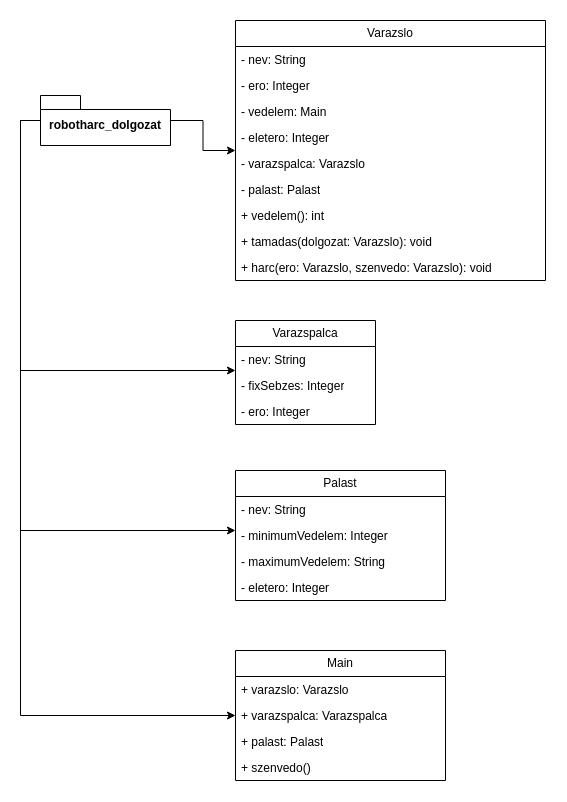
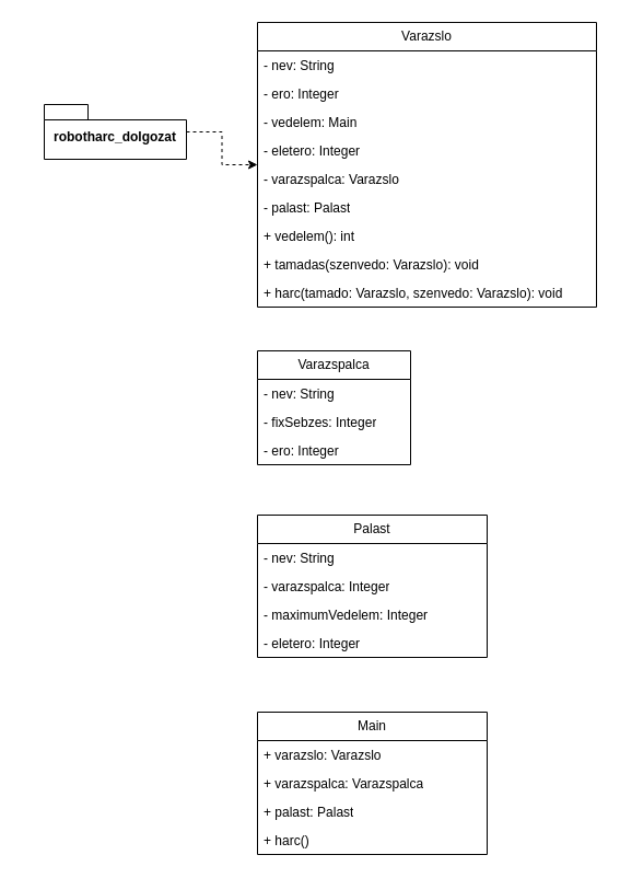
  <mxCell id="0" />
  <mxCell id="1" parent="0" />
- <mxCell id="2" style="edgeStyle=orthogonalEdgeStyle;rounded=0;orthogonalLoop=1;jettySize=auto;html=1;" edge="1" parent="1" source="6" target="7"><mxGeometry relative="1" as="geometry" /></mxCell>
- <mxCell id="3" style="edgeStyle=orthogonalEdgeStyle;rounded=0;orthogonalLoop=1;jettySize=auto;html=1;" edge="1" parent="1" source="6" target="17"><mxGeometry relative="1" as="geometry"><Array as="points"><mxPoint x="20" y="370" /></Array></mxGeometry></mxCell>
- <mxCell id="4" style="edgeStyle=orthogonalEdgeStyle;rounded=0;orthogonalLoop=1;jettySize=auto;html=1;" edge="1" parent="1" source="6" target="21"><mxGeometry relative="1" as="geometry"><Array as="points"><mxPoint x="20" y="530" /></Array></mxGeometry></mxCell>
- <mxCell id="5" style="edgeStyle=orthogonalEdgeStyle;rounded=0;orthogonalLoop=1;jettySize=auto;html=1;" edge="1" parent="1" source="6" target="26"><mxGeometry relative="1" as="geometry"><Array as="points"><mxPoint x="20" y="715" /></Array></mxGeometry></mxCell>
+ <mxCell id="2" style="edgeStyle=orthogonalEdgeStyle;rounded=0;orthogonalLoop=1;jettySize=auto;html=1;dashed=1;" edge="1" parent="1" source="6" target="7"><mxGeometry relative="1" as="geometry" /></mxCell>
  <mxCell id="6" value="robotharc_dolgozat" style="shape=folder;fontStyle=1;spacingTop=10;tabWidth=40;tabHeight=14;tabPosition=left;html=1;whiteSpace=wrap;" vertex="1" parent="1"><mxGeometry x="40" y="95" width="130" height="50" as="geometry" /></mxCell>
  <mxCell id="7" value="Varazslo" style="swimlane;fontStyle=0;childLayout=stackLayout;horizontal=1;startSize=26;fillColor=none;horizontalStack=0;resizeParent=1;resizeParentMax=0;resizeLast=0;collapsible=1;marginBottom=0;whiteSpace=wrap;html=1;" vertex="1" parent="1"><mxGeometry x="235" y="20" width="310" height="260" as="geometry" /></mxCell>
  <mxCell id="8" value="- nev: String" style="text;strokeColor=none;fillColor=none;align=left;verticalAlign=top;spacingLeft=4;spacingRight=4;overflow=hidden;rotatable=0;points=[[0,0.5],[1,0.5]];portConstraint=eastwest;whiteSpace=wrap;html=1;" vertex="1" parent="7"><mxGeometry y="26" width="310" height="26" as="geometry" /></mxCell>
  <mxCell id="9" value="- ero: Integer" style="text;strokeColor=none;fillColor=none;align=left;verticalAlign=top;spacingLeft=4;spacingRight=4;overflow=hidden;rotatable=0;points=[[0,0.5],[1,0.5]];portConstraint=eastwest;whiteSpace=wrap;html=1;" vertex="1" parent="7"><mxGeometry y="52" width="310" height="26" as="geometry" /></mxCell>
  <mxCell id="10" value="- vedelem: Main" style="text;strokeColor=none;fillColor=none;align=left;verticalAlign=top;spacingLeft=4;spacingRight=4;overflow=hidden;rotatable=0;points=[[0,0.5],[1,0.5]];portConstraint=eastwest;whiteSpace=wrap;html=1;" vertex="1" parent="7"><mxGeometry y="78" width="310" height="26" as="geometry" /></mxCell>
  <mxCell id="11" value="- eletero: Integer" style="text;strokeColor=none;fillColor=none;align=left;verticalAlign=top;spacingLeft=4;spacingRight=4;overflow=hidden;rotatable=0;points=[[0,0.5],[1,0.5]];portConstraint=eastwest;whiteSpace=wrap;html=1;" vertex="1" parent="7"><mxGeometry y="104" width="310" height="26" as="geometry" /></mxCell>
  <mxCell id="12" value="- varazspalca: Varazslo" style="text;strokeColor=none;fillColor=none;align=left;verticalAlign=top;spacingLeft=4;spacingRight=4;overflow=hidden;rotatable=0;points=[[0,0.5],[1,0.5]];portConstraint=eastwest;whiteSpace=wrap;html=1;" vertex="1" parent="7"><mxGeometry y="130" width="310" height="26" as="geometry" /></mxCell>
  <mxCell id="13" value="- palast: Palast" style="text;strokeColor=none;fillColor=none;align=left;verticalAlign=top;spacingLeft=4;spacingRight=4;overflow=hidden;rotatable=0;points=[[0,0.5],[1,0.5]];portConstraint=eastwest;whiteSpace=wrap;html=1;" vertex="1" parent="7"><mxGeometry y="156" width="310" height="26" as="geometry" /></mxCell>
  <mxCell id="14" value="+ vedelem(): int" style="text;strokeColor=none;fillColor=none;align=left;verticalAlign=top;spacingLeft=4;spacingRight=4;overflow=hidden;rotatable=0;points=[[0,0.5],[1,0.5]];portConstraint=eastwest;whiteSpace=wrap;html=1;" vertex="1" parent="7"><mxGeometry y="182" width="310" height="26" as="geometry" /></mxCell>
- <mxCell id="15" value="+ tamadas(dolgozat: Varazslo): void" style="text;strokeColor=none;fillColor=none;align=left;verticalAlign=top;spacingLeft=4;spacingRight=4;overflow=hidden;rotatable=0;points=[[0,0.5],[1,0.5]];portConstraint=eastwest;whiteSpace=wrap;html=1;" vertex="1" parent="7"><mxGeometry y="208" width="310" height="26" as="geometry" /></mxCell>
- <mxCell id="16" value="+ harc(ero: Varazslo, szenvedo: Varazslo): void" style="text;strokeColor=none;fillColor=none;align=left;verticalAlign=top;spacingLeft=4;spacingRight=4;overflow=hidden;rotatable=0;points=[[0,0.5],[1,0.5]];portConstraint=eastwest;whiteSpace=wrap;html=1;" vertex="1" parent="7"><mxGeometry y="234" width="310" height="26" as="geometry" /></mxCell>
+ <mxCell id="15" value="+ tamadas(szenvedo: Varazslo): void" style="text;strokeColor=none;fillColor=none;align=left;verticalAlign=top;spacingLeft=4;spacingRight=4;overflow=hidden;rotatable=0;points=[[0,0.5],[1,0.5]];portConstraint=eastwest;whiteSpace=wrap;html=1;" vertex="1" parent="7"><mxGeometry y="208" width="310" height="26" as="geometry" /></mxCell>
+ <mxCell id="16" value="+ harc(tamado: Varazslo, szenvedo: Varazslo): void" style="text;strokeColor=none;fillColor=none;align=left;verticalAlign=top;spacingLeft=4;spacingRight=4;overflow=hidden;rotatable=0;points=[[0,0.5],[1,0.5]];portConstraint=eastwest;whiteSpace=wrap;html=1;" vertex="1" parent="7"><mxGeometry y="234" width="310" height="26" as="geometry" /></mxCell>
  <mxCell id="17" value="Varazspalca" style="swimlane;fontStyle=0;childLayout=stackLayout;horizontal=1;startSize=26;fillColor=none;horizontalStack=0;resizeParent=1;resizeParentMax=0;resizeLast=0;collapsible=1;marginBottom=0;whiteSpace=wrap;html=1;" vertex="1" parent="1"><mxGeometry x="235" y="320" width="140" height="104" as="geometry" /></mxCell>
  <mxCell id="18" value="- nev: String" style="text;strokeColor=none;fillColor=none;align=left;verticalAlign=top;spacingLeft=4;spacingRight=4;overflow=hidden;rotatable=0;points=[[0,0.5],[1,0.5]];portConstraint=eastwest;whiteSpace=wrap;html=1;" vertex="1" parent="17"><mxGeometry y="26" width="140" height="26" as="geometry" /></mxCell>
  <mxCell id="19" value="- fixSebzes: Integer" style="text;strokeColor=none;fillColor=none;align=left;verticalAlign=top;spacingLeft=4;spacingRight=4;overflow=hidden;rotatable=0;points=[[0,0.5],[1,0.5]];portConstraint=eastwest;whiteSpace=wrap;html=1;" vertex="1" parent="17"><mxGeometry y="52" width="140" height="26" as="geometry" /></mxCell>
  <mxCell id="20" value="- ero: Integer" style="text;strokeColor=none;fillColor=none;align=left;verticalAlign=top;spacingLeft=4;spacingRight=4;overflow=hidden;rotatable=0;points=[[0,0.5],[1,0.5]];portConstraint=eastwest;whiteSpace=wrap;html=1;" vertex="1" parent="17"><mxGeometry y="78" width="140" height="26" as="geometry" /></mxCell>
  <mxCell id="21" value="Palast" style="swimlane;fontStyle=0;childLayout=stackLayout;horizontal=1;startSize=26;fillColor=none;horizontalStack=0;resizeParent=1;resizeParentMax=0;resizeLast=0;collapsible=1;marginBottom=0;whiteSpace=wrap;html=1;" vertex="1" parent="1"><mxGeometry x="235" y="470" width="210" height="130" as="geometry" /></mxCell>
  <mxCell id="22" value="- nev: String" style="text;strokeColor=none;fillColor=none;align=left;verticalAlign=top;spacingLeft=4;spacingRight=4;overflow=hidden;rotatable=0;points=[[0,0.5],[1,0.5]];portConstraint=eastwest;whiteSpace=wrap;html=1;" vertex="1" parent="21"><mxGeometry y="26" width="210" height="26" as="geometry" /></mxCell>
- <mxCell id="23" value="- minimumVedelem: Integer" style="text;strokeColor=none;fillColor=none;align=left;verticalAlign=top;spacingLeft=4;spacingRight=4;overflow=hidden;rotatable=0;points=[[0,0.5],[1,0.5]];portConstraint=eastwest;whiteSpace=wrap;html=1;" vertex="1" parent="21"><mxGeometry y="52" width="210" height="26" as="geometry" /></mxCell>
- <mxCell id="24" value="- maximumVedelem: String" style="text;strokeColor=none;fillColor=none;align=left;verticalAlign=top;spacingLeft=4;spacingRight=4;overflow=hidden;rotatable=0;points=[[0,0.5],[1,0.5]];portConstraint=eastwest;whiteSpace=wrap;html=1;" vertex="1" parent="21"><mxGeometry y="78" width="210" height="26" as="geometry" /></mxCell>
+ <mxCell id="23" value="- varazspalca: Integer" style="text;strokeColor=none;fillColor=none;align=left;verticalAlign=top;spacingLeft=4;spacingRight=4;overflow=hidden;rotatable=0;points=[[0,0.5],[1,0.5]];portConstraint=eastwest;whiteSpace=wrap;html=1;" vertex="1" parent="21"><mxGeometry y="52" width="210" height="26" as="geometry" /></mxCell>
+ <mxCell id="24" value="- maximumVedelem: Integer" style="text;strokeColor=none;fillColor=none;align=left;verticalAlign=top;spacingLeft=4;spacingRight=4;overflow=hidden;rotatable=0;points=[[0,0.5],[1,0.5]];portConstraint=eastwest;whiteSpace=wrap;html=1;" vertex="1" parent="21"><mxGeometry y="78" width="210" height="26" as="geometry" /></mxCell>
  <mxCell id="25" value="- eletero: Integer" style="text;strokeColor=none;fillColor=none;align=left;verticalAlign=top;spacingLeft=4;spacingRight=4;overflow=hidden;rotatable=0;points=[[0,0.5],[1,0.5]];portConstraint=eastwest;whiteSpace=wrap;html=1;" vertex="1" parent="21"><mxGeometry y="104" width="210" height="26" as="geometry" /></mxCell>
  <mxCell id="26" value="Main" style="swimlane;fontStyle=0;childLayout=stackLayout;horizontal=1;startSize=26;fillColor=none;horizontalStack=0;resizeParent=1;resizeParentMax=0;resizeLast=0;collapsible=1;marginBottom=0;whiteSpace=wrap;html=1;" vertex="1" parent="1"><mxGeometry x="235" y="650" width="210" height="130" as="geometry" /></mxCell>
  <mxCell id="27" value="+ varazslo: Varazslo" style="text;strokeColor=none;fillColor=none;align=left;verticalAlign=top;spacingLeft=4;spacingRight=4;overflow=hidden;rotatable=0;points=[[0,0.5],[1,0.5]];portConstraint=eastwest;whiteSpace=wrap;html=1;" vertex="1" parent="26"><mxGeometry y="26" width="210" height="26" as="geometry" /></mxCell>
  <mxCell id="28" value="+ varazspalca: Varazspalca" style="text;strokeColor=none;fillColor=none;align=left;verticalAlign=top;spacingLeft=4;spacingRight=4;overflow=hidden;rotatable=0;points=[[0,0.5],[1,0.5]];portConstraint=eastwest;whiteSpace=wrap;html=1;" vertex="1" parent="26"><mxGeometry y="52" width="210" height="26" as="geometry" /></mxCell>
  <mxCell id="29" value="+ palast: Palast" style="text;strokeColor=none;fillColor=none;align=left;verticalAlign=top;spacingLeft=4;spacingRight=4;overflow=hidden;rotatable=0;points=[[0,0.5],[1,0.5]];portConstraint=eastwest;whiteSpace=wrap;html=1;" vertex="1" parent="26"><mxGeometry y="78" width="210" height="26" as="geometry" /></mxCell>
- <mxCell id="30" value="+ szenvedo()" style="text;strokeColor=none;fillColor=none;align=left;verticalAlign=top;spacingLeft=4;spacingRight=4;overflow=hidden;rotatable=0;points=[[0,0.5],[1,0.5]];portConstraint=eastwest;whiteSpace=wrap;html=1;" vertex="1" parent="26"><mxGeometry y="104" width="210" height="26" as="geometry" /></mxCell>
+ <mxCell id="30" value="+ harc()" style="text;strokeColor=none;fillColor=none;align=left;verticalAlign=top;spacingLeft=4;spacingRight=4;overflow=hidden;rotatable=0;points=[[0,0.5],[1,0.5]];portConstraint=eastwest;whiteSpace=wrap;html=1;" vertex="1" parent="26"><mxGeometry y="104" width="210" height="26" as="geometry" /></mxCell>
